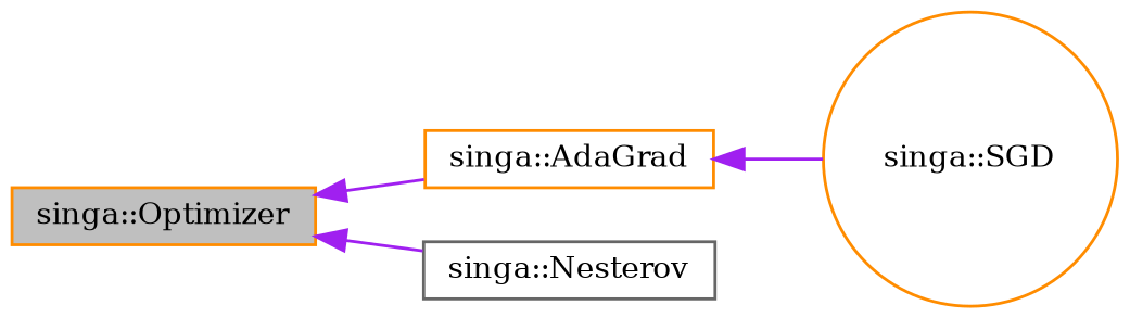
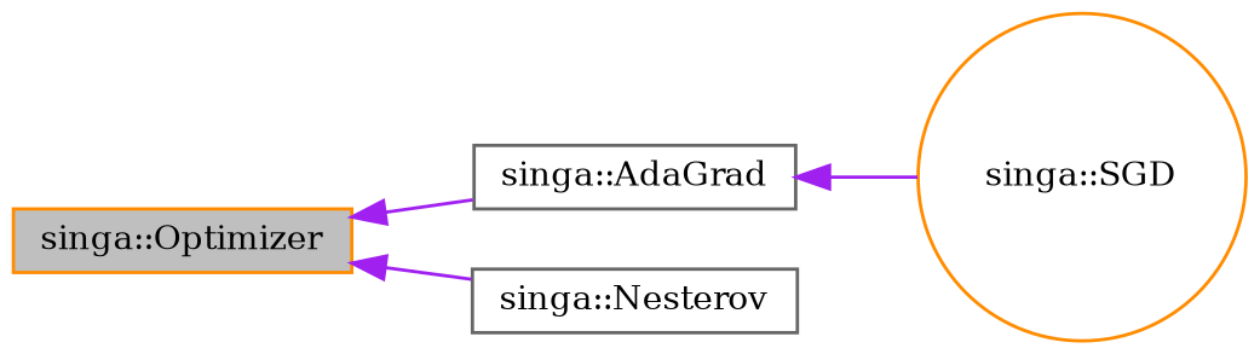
  digraph {
    fontname="DejaVu Serif"
    rankdir=LR
    node [color=darkorange fillcolor=white fontname="DejaVu Serif" fontsize=10 shape=box style=filled]
    edge [color=purple dir=back fontname="DejaVu Serif" fontsize=10 labelfontname=Helvetica labelfontsize=10 style=solid]
    n1 [fillcolor=grey75 fontcolor=black height=0.2 label="singa::Optimizer" width=0.4]
-   n2 [height=0.2 label="singa::AdaGrad" width=0.4]
+   n2 [color=gray40 height=0.2 label="singa::AdaGrad" width=0.4]
    n3 [color=gray40 height=0.2 label="singa::Nesterov" width=0.4]
    n4 [height=0.2 label="singa::SGD" shape=circle width=0.4]
    n1 -> n2
    n1 -> n3
    n2 -> n4
  }
